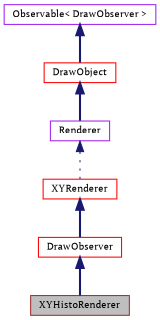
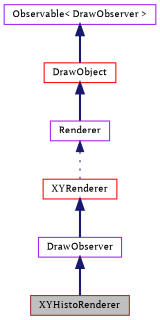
  digraph {
    fontname="PT Serif"
    node [color=red fontname="PT Serif" fontsize=10 shape=record]
    edge [color=midnightblue dir=back fontname="PT Serif" fontsize=10 labelfontname=FreeSans labelfontsize=10 style=bold]
    n1 [color=brown fillcolor=grey75 fontcolor=black height=0.2 label=XYHistoRenderer style=filled width=0.4]
    n2 [height=0.2 label=XYRenderer width=0.4]
-   n3 [height=0.2 label=DrawObserver width=0.4]
+   n3 [color=purple height=0.2 label=DrawObserver width=0.4]
    n4 [color=purple height=0.2 label=Renderer width=0.4]
    n5 [height=0.2 label=DrawObject width=0.4]
    n6 [color=purple height=0.2 label="Observable\< DrawObserver \>" width=0.4]
    n2 -> n3
    n3 -> n1
    n4 -> n2 [style=dotted]
    n5 -> n4
    n6 -> n5
  }
